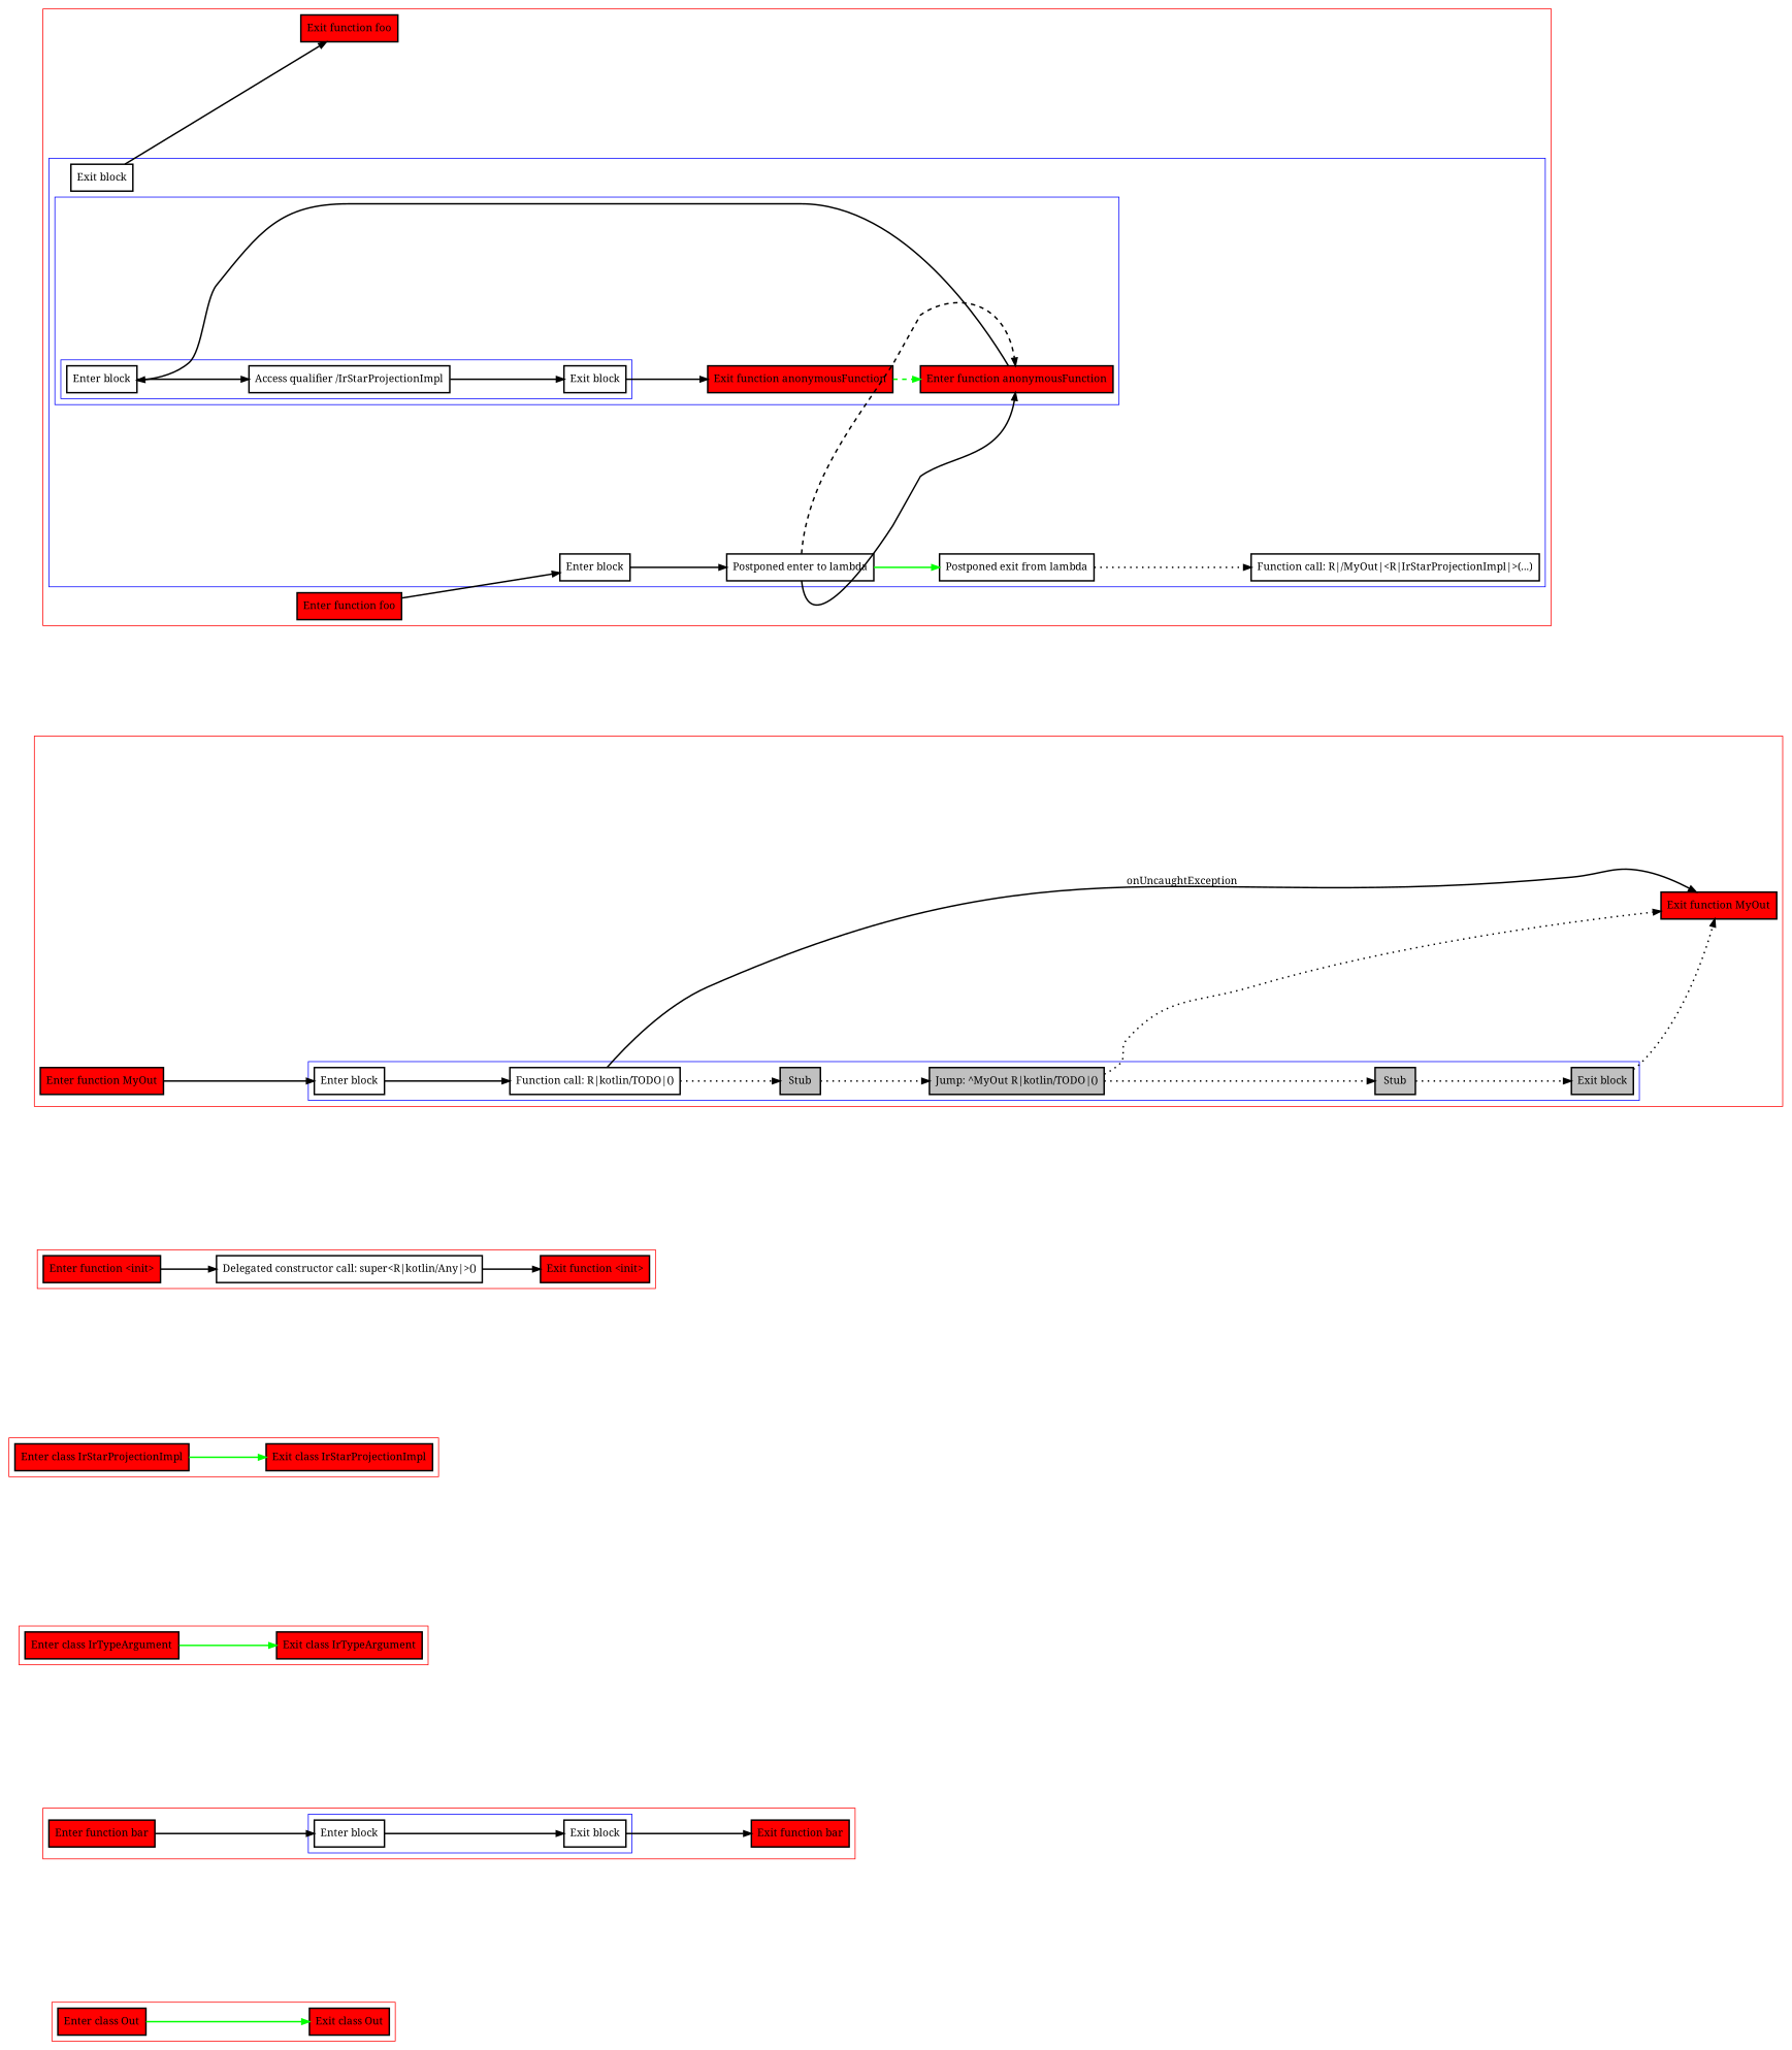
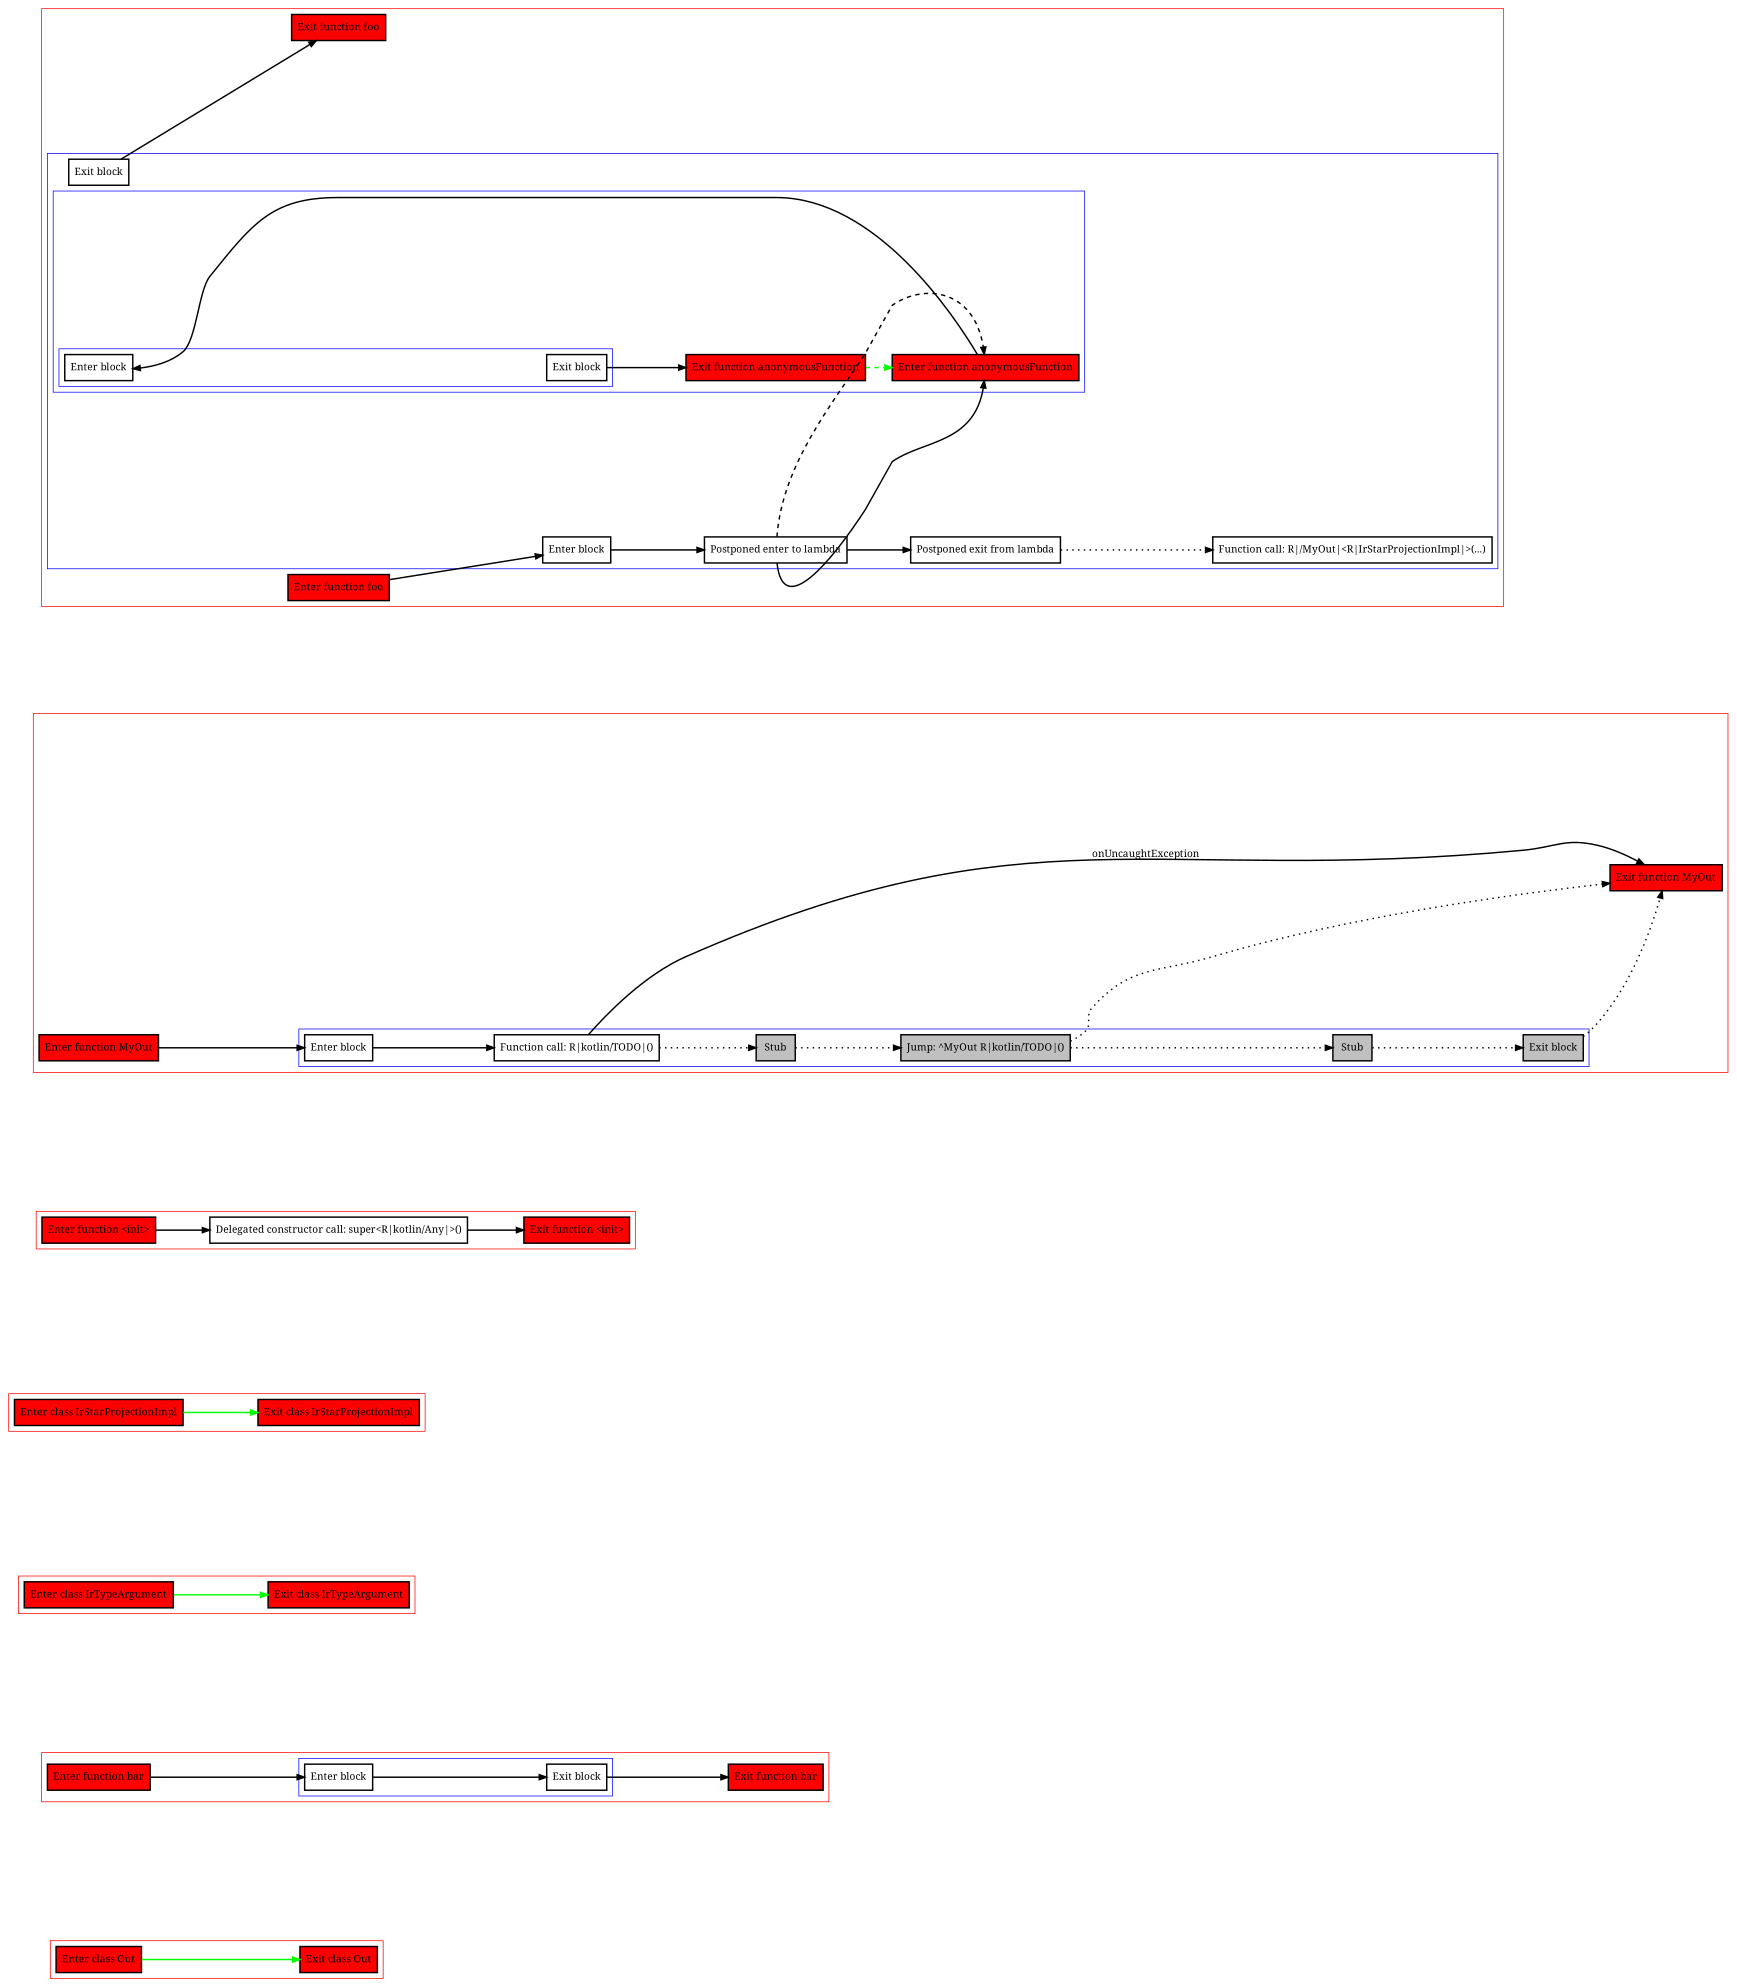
  digraph {
    fontname="Noto Serif"
    nodesep=3
    rankdir=LR
    node [fillcolor=red fontname="Noto Serif" penwidth=2 shape=box style=filled]
    edge [fontname="Noto Serif" penwidth=2]
    n1 [label="Enter class Out"]
    n2 [label="Exit class Out"]
    n3 [label="Enter block" fillcolor="" style=""]
    n4 [label="Exit block" fillcolor="" style=""]
    n5 [label="Enter function bar"]
    n6 [label="Exit function bar"]
    n7 [label="Enter class IrTypeArgument"]
    n8 [label="Exit class IrTypeArgument"]
    n9 [label="Enter class IrStarProjectionImpl"]
    n10 [label="Exit class IrStarProjectionImpl"]
    n11 [label="Enter function <init>"]
    n12 [label="Delegated constructor call: super<R|kotlin/Any|>()" fillcolor="" style=""]
    n13 [label="Exit function <init>"]
    n14 [label="Enter block" fillcolor="" style=""]
    n15 [label="Function call: R|kotlin/TODO|()" fillcolor="" style=""]
    n16 [fillcolor=gray label=Stub]
    n17 [fillcolor=gray label="Jump: ^MyOut R|kotlin/TODO|()"]
    n18 [fillcolor=gray label=Stub]
    n19 [fillcolor=gray label="Exit block"]
    n20 [label="Enter function MyOut"]
    n21 [label="Exit function MyOut"]
    n22 [label="Enter block" fillcolor="" style=""]
-   n23 [label="Access qualifier /IrStarProjectionImpl" fillcolor="" style=""]
    n24 [label="Exit block" fillcolor="" style=""]
    n25 [label="Enter function anonymousFunction"]
    n26 [label="Exit function anonymousFunction"]
    n27 [label="Enter block" fillcolor="" style=""]
    n28 [label="Postponed enter to lambda" fillcolor="" style=""]
    n29 [label="Postponed exit from lambda" fillcolor="" style=""]
    n30 [label="Function call: R|/MyOut|<R|IrStarProjectionImpl|>(...)" fillcolor="" style=""]
    n31 [label="Exit block" fillcolor="" style=""]
    n32 [label="Enter function foo"]
    n33 [label="Exit function foo"]
    subgraph cluster_1 {
      color=red
      n1
      n2
    }
    subgraph cluster_2 {
      color=red
      n5
      n6
      subgraph cluster_3 {
        color=blue
        n3
        n4
      }
    }
    subgraph cluster_4 {
      color=red
      n7
      n8
    }
    subgraph cluster_5 {
      color=red
      n9
      n10
    }
    subgraph cluster_6 {
      color=red
      n11
      n12
      n13
    }
    subgraph cluster_7 {
      color=red
      n20
      n21
      subgraph cluster_8 {
        color=blue
        n14
        n15
        n16
        n17
        n18
        n19
      }
    }
    subgraph cluster_9 {
      color=red
      n32
      n33
      subgraph cluster_10 {
        color=blue
        n27
        n28
        n29
        n30
        n31
        subgraph cluster_11 {
          color=blue
          n25
          n26
          subgraph cluster_12 {
            color=blue
            n22
-           n23
            n24
          }
        }
      }
    }
    n1 -> n2 [color=green]
    n3 -> n4
    n4 -> n6
    n5 -> n3
    n7 -> n8 [color=green]
    n9 -> n10 [color=green]
    n11 -> n12
    n12 -> n13
    n14 -> n15
    n15 -> n16 [style=dotted]
    n15 -> n21 [label=onUncaughtException]
    n16 -> n17 [style=dotted]
    n17 -> n18 [style=dotted]
    n17 -> n21 [style=dotted]
    n18 -> n19 [style=dotted]
    n19 -> n21 [style=dotted]
    n20 -> n14
-   n22 -> n23
-   n23 -> n24
    n24 -> n26
    n25 -> n22
    n26 -> n25 [color=green style=dashed]
    n27 -> n28
    n28 -> n25
    n28 -> n25 [style=dashed]
-   n28 -> n29 [color=green]
+   n28 -> n29
    n29 -> n30 [style=dotted]
    n31 -> n33
    n32 -> n27
  }
